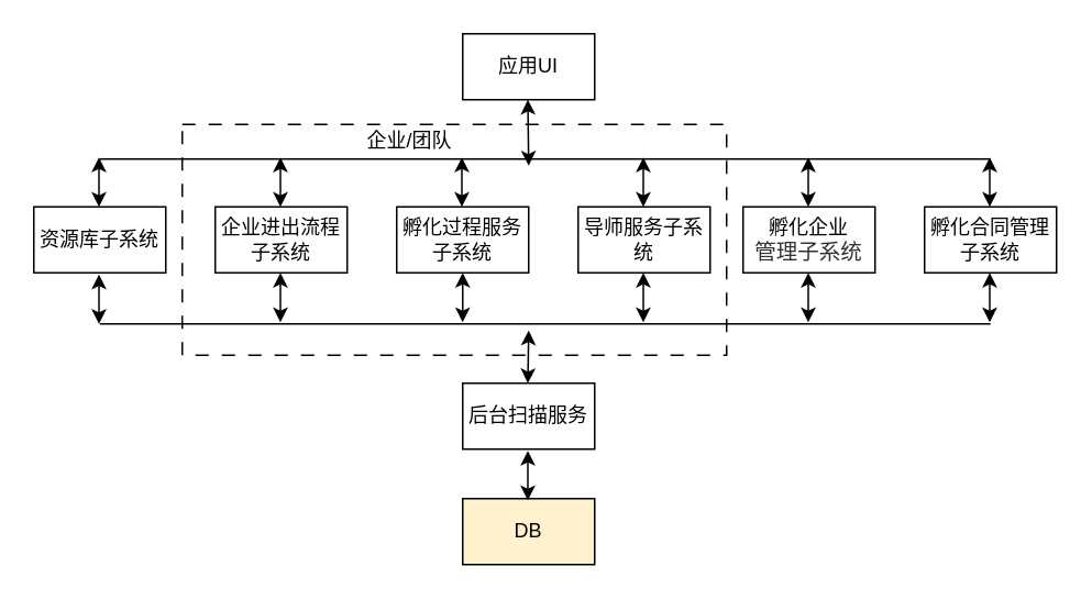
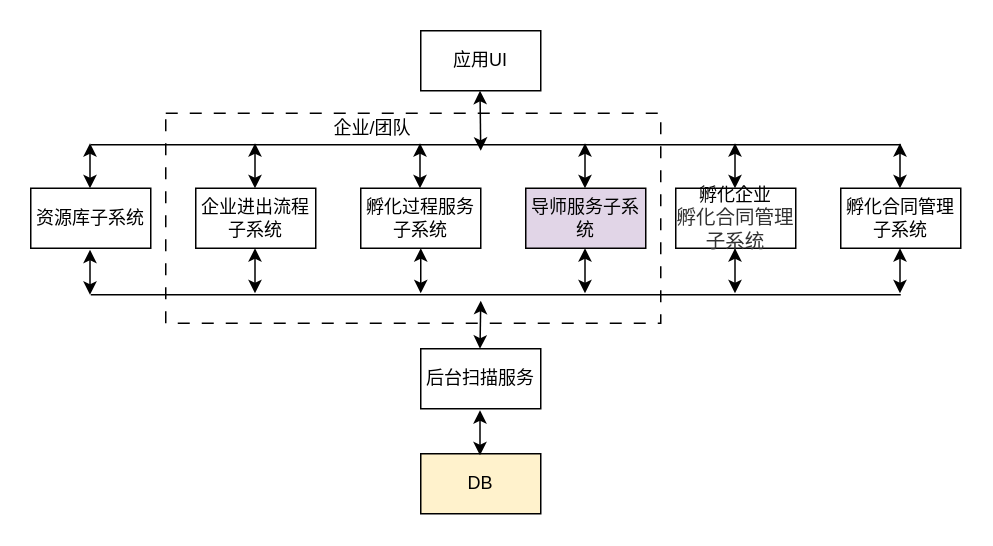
  <mxCell id="0" />
  <mxCell id="1" parent="0" />
  <mxCell id="2" value="" style="rounded=0;whiteSpace=wrap;html=1;dashed=1;dashPattern=8 8;" vertex="1" parent="1"><mxGeometry x="110" y="75" width="330" height="140" as="geometry" /></mxCell>
  <mxCell id="3" value="资源库子系统" style="rounded=0;whiteSpace=wrap;html=1;" vertex="1" parent="1"><mxGeometry x="20" y="125" width="80" height="40" as="geometry" /></mxCell>
  <mxCell id="4" value="企业进出流程子系统" style="rounded=0;whiteSpace=wrap;html=1;" vertex="1" parent="1"><mxGeometry x="130" y="125" width="80" height="40" as="geometry" /></mxCell>
  <mxCell id="5" value="孵化过程服务子系统" style="rounded=0;whiteSpace=wrap;html=1;" vertex="1" parent="1"><mxGeometry x="240" y="125" width="80" height="40" as="geometry" /></mxCell>
- <mxCell id="6" value="导师服务子系统" style="rounded=0;whiteSpace=wrap;html=1;" vertex="1" parent="1"><mxGeometry x="350" y="125" width="80" height="40" as="geometry" /></mxCell>
- <mxCell id="7" value="孵化企业&lt;div style=&quot;resize: none; outline: none; font-size: 13px; color: rgb(50, 50, 50); font-family: 微软雅黑;&quot;&gt;管理子系统&lt;/div&gt;" style="rounded=0;whiteSpace=wrap;html=1;" vertex="1" parent="1"><mxGeometry x="450" y="125" width="80" height="40" as="geometry" /></mxCell>
+ <mxCell id="6" value="导师服务子系统" style="rounded=0;whiteSpace=wrap;html=1;fillColor=#e1d5e7;" vertex="1" parent="1"><mxGeometry x="350" y="125" width="80" height="40" as="geometry" /></mxCell>
+ <mxCell id="7" value="孵化企业&lt;div style=&quot;resize: none; outline: none; font-size: 13px; color: rgb(50, 50, 50); font-family: 微软雅黑;&quot;&gt;孵化合同管理子系统&lt;/div&gt;" style="rounded=0;whiteSpace=wrap;html=1;" vertex="1" parent="1"><mxGeometry x="450" y="125" width="80" height="40" as="geometry" /></mxCell>
  <mxCell id="8" value="后台扫描服务" style="rounded=0;whiteSpace=wrap;html=1;" vertex="1" parent="1"><mxGeometry x="280" y="232" width="80" height="40" as="geometry" /></mxCell>
  <mxCell id="9" value="DB" style="rounded=0;whiteSpace=wrap;html=1;fillColor=#fff2cc;" vertex="1" parent="1"><mxGeometry x="280" y="302" width="80" height="40" as="geometry" /></mxCell>
  <mxCell id="10" value="应用UI" style="rounded=0;whiteSpace=wrap;html=1;" vertex="1" parent="1"><mxGeometry x="280" y="20" width="80" height="40" as="geometry" /></mxCell>
  <mxCell id="11" value="孵化合同管理子系统" style="rounded=0;whiteSpace=wrap;html=1;" vertex="1" parent="1"><mxGeometry x="560" y="125" width="80" height="40" as="geometry" /></mxCell>
  <mxCell id="12" value="" style="endArrow=classic;startArrow=classic;html=1;rounded=0;" edge="1" parent="1"><mxGeometry width="50" height="50" relative="1" as="geometry"><mxPoint x="320" y="100" as="sourcePoint" /><mxPoint x="319.5" y="60" as="targetPoint" /></mxGeometry></mxCell>
  <mxCell id="13" value="" style="endArrow=none;html=1;rounded=0;" edge="1" parent="1"><mxGeometry width="50" height="50" relative="1" as="geometry"><mxPoint x="60" y="96" as="sourcePoint" /><mxPoint x="600" y="96" as="targetPoint" /></mxGeometry></mxCell>
  <mxCell id="14" value="" style="endArrow=none;html=1;rounded=0;" edge="1" parent="1"><mxGeometry width="50" height="50" relative="1" as="geometry"><mxPoint x="60" y="196" as="sourcePoint" /><mxPoint x="600" y="196" as="targetPoint" /></mxGeometry></mxCell>
  <mxCell id="15" value="" style="endArrow=classic;startArrow=classic;html=1;rounded=0;" edge="1" parent="1"><mxGeometry width="50" height="50" relative="1" as="geometry"><mxPoint x="320" y="200" as="sourcePoint" /><mxPoint x="319.5" y="232" as="targetPoint" /></mxGeometry></mxCell>
  <mxCell id="16" value="" style="endArrow=classic;startArrow=classic;html=1;rounded=0;" edge="1" parent="1"><mxGeometry width="50" height="50" relative="1" as="geometry"><mxPoint x="319.5" y="273" as="sourcePoint" /><mxPoint x="319.5" y="303" as="targetPoint" /></mxGeometry></mxCell>
  <mxCell id="17" value="" style="endArrow=classic;startArrow=classic;html=1;rounded=0;" edge="1" parent="1"><mxGeometry width="50" height="50" relative="1" as="geometry"><mxPoint x="59.5" y="95" as="sourcePoint" /><mxPoint x="59.5" y="125" as="targetPoint" /></mxGeometry></mxCell>
  <mxCell id="18" value="" style="endArrow=classic;startArrow=classic;html=1;rounded=0;" edge="1" parent="1"><mxGeometry width="50" height="50" relative="1" as="geometry"><mxPoint x="59.5" y="166" as="sourcePoint" /><mxPoint x="59.5" y="196" as="targetPoint" /></mxGeometry></mxCell>
  <mxCell id="19" value="" style="endArrow=classic;startArrow=classic;html=1;rounded=0;" edge="1" parent="1"><mxGeometry width="50" height="50" relative="1" as="geometry"><mxPoint x="169.5" y="165" as="sourcePoint" /><mxPoint x="169.5" y="195" as="targetPoint" /></mxGeometry></mxCell>
  <mxCell id="20" value="" style="endArrow=classic;startArrow=classic;html=1;rounded=0;" edge="1" parent="1"><mxGeometry width="50" height="50" relative="1" as="geometry"><mxPoint x="280" y="165" as="sourcePoint" /><mxPoint x="280" y="195" as="targetPoint" /></mxGeometry></mxCell>
  <mxCell id="21" value="" style="endArrow=classic;startArrow=classic;html=1;rounded=0;" edge="1" parent="1"><mxGeometry width="50" height="50" relative="1" as="geometry"><mxPoint x="389.5" y="165" as="sourcePoint" /><mxPoint x="389.5" y="195" as="targetPoint" /></mxGeometry></mxCell>
  <mxCell id="22" value="" style="endArrow=classic;startArrow=classic;html=1;rounded=0;" edge="1" parent="1"><mxGeometry width="50" height="50" relative="1" as="geometry"><mxPoint x="489.5" y="165" as="sourcePoint" /><mxPoint x="489.5" y="195" as="targetPoint" /></mxGeometry></mxCell>
  <mxCell id="23" value="" style="endArrow=classic;startArrow=classic;html=1;rounded=0;" edge="1" parent="1"><mxGeometry width="50" height="50" relative="1" as="geometry"><mxPoint x="599.5" y="165" as="sourcePoint" /><mxPoint x="599.5" y="195" as="targetPoint" /></mxGeometry></mxCell>
  <mxCell id="24" value="" style="endArrow=classic;startArrow=classic;html=1;rounded=0;" edge="1" parent="1"><mxGeometry width="50" height="50" relative="1" as="geometry"><mxPoint x="169.5" y="95" as="sourcePoint" /><mxPoint x="169.5" y="125" as="targetPoint" /></mxGeometry></mxCell>
  <mxCell id="25" value="" style="endArrow=classic;startArrow=classic;html=1;rounded=0;" edge="1" parent="1"><mxGeometry width="50" height="50" relative="1" as="geometry"><mxPoint x="279.5" y="95" as="sourcePoint" /><mxPoint x="279.5" y="125" as="targetPoint" /></mxGeometry></mxCell>
  <mxCell id="26" value="" style="endArrow=classic;startArrow=classic;html=1;rounded=0;" edge="1" parent="1"><mxGeometry width="50" height="50" relative="1" as="geometry"><mxPoint x="389.5" y="95" as="sourcePoint" /><mxPoint x="389.5" y="125" as="targetPoint" /></mxGeometry></mxCell>
  <mxCell id="27" value="" style="endArrow=classic;startArrow=classic;html=1;rounded=0;" edge="1" parent="1"><mxGeometry width="50" height="50" relative="1" as="geometry"><mxPoint x="489.5" y="95" as="sourcePoint" /><mxPoint x="489.5" y="125" as="targetPoint" /></mxGeometry></mxCell>
  <mxCell id="28" value="" style="endArrow=classic;startArrow=classic;html=1;rounded=0;" edge="1" parent="1"><mxGeometry width="50" height="50" relative="1" as="geometry"><mxPoint x="599.5" y="95" as="sourcePoint" /><mxPoint x="599.5" y="125" as="targetPoint" /></mxGeometry></mxCell>
  <mxCell id="29" value="企业/团队" style="text;html=1;strokeColor=none;fillColor=none;align=center;verticalAlign=middle;whiteSpace=wrap;rounded=0;" vertex="1" parent="1"><mxGeometry x="218" y="70" width="60" height="30" as="geometry" /></mxCell>
